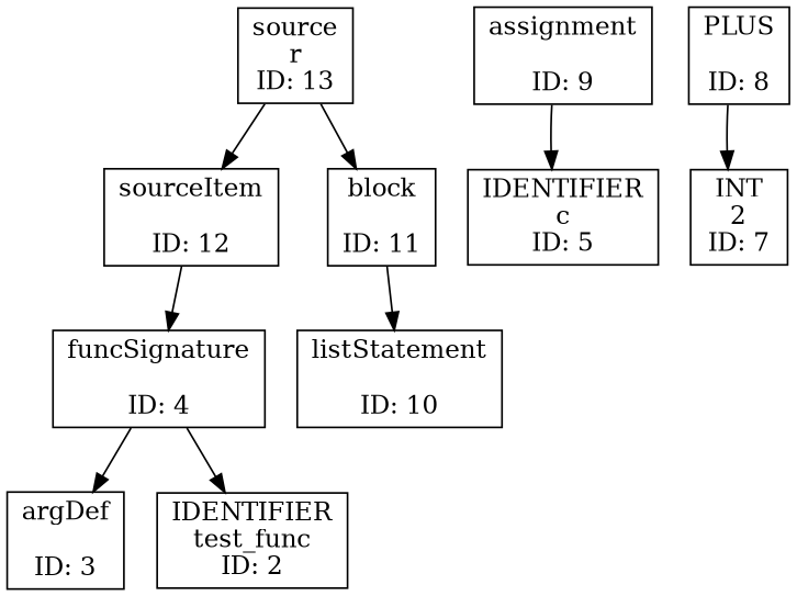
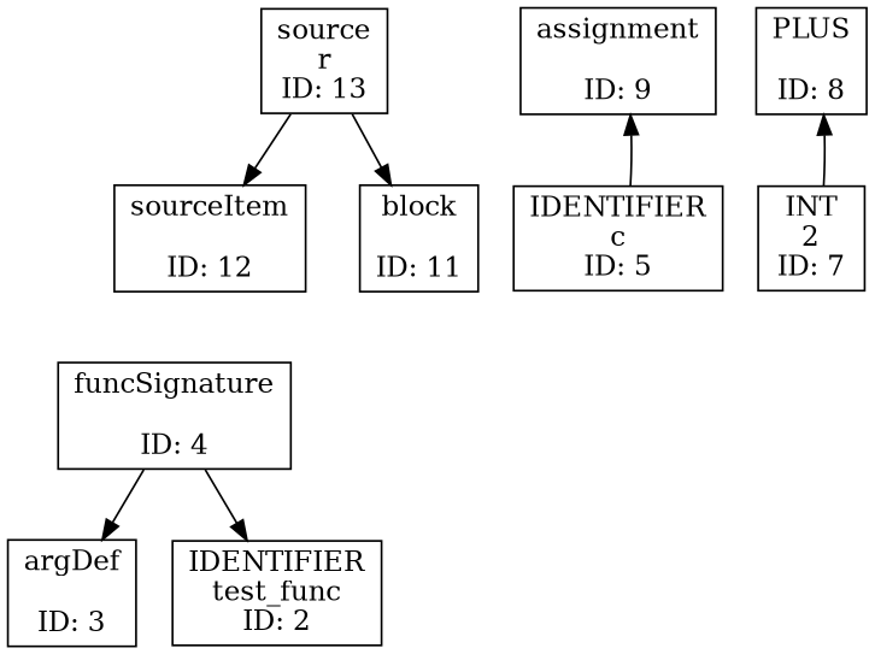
  digraph {
    node [shape=box]
    "source\nr\nID: 13"
    "sourceItem\n\nID: 12"
    "block\n\nID: 11"
    "funcSignature\n\nID: 4"
    "argDef\n\nID: 3"
    "IDENTIFIER\ntest_func\nID: 2"
-   "listStatement\n\nID: 10"
    "assignment\n\nID: 9"
    "IDENTIFIER\nc\nID: 5"
    "PLUS\n\nID: 8"
    "INT\n2\nID: 7"
    "source\nr\nID: 13" -> "sourceItem\n\nID: 12"
    "source\nr\nID: 13" -> "block\n\nID: 11"
-   "sourceItem\n\nID: 12" -> "funcSignature\n\nID: 4"
-   "block\n\nID: 11" -> "listStatement\n\nID: 10"
    "funcSignature\n\nID: 4" -> "argDef\n\nID: 3"
    "funcSignature\n\nID: 4" -> "IDENTIFIER\ntest_func\nID: 2"
-   "assignment\n\nID: 9" -> "IDENTIFIER\nc\nID: 5"
-   "PLUS\n\nID: 8" -> "INT\n2\nID: 7"
+   "IDENTIFIER\nc\nID: 5" -> "assignment\n\nID: 9"
+   "INT\n2\nID: 7" -> "PLUS\n\nID: 8"
  }
